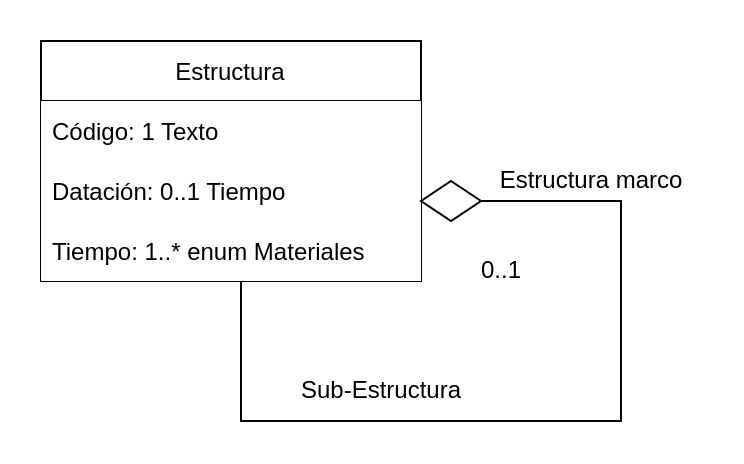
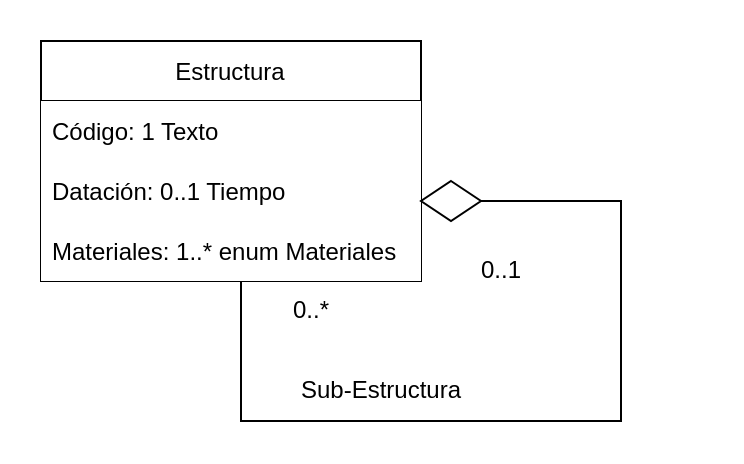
  <mxCell id="0" />
  <mxCell id="1" parent="0" />
  <mxCell id="2" value="" style="rounded=0;whiteSpace=wrap;html=1;fillColor=default;" vertex="1" parent="1"><mxGeometry x="120" y="100" width="190" height="110" as="geometry" /></mxCell>
  <mxCell id="3" value="Estructura" style="swimlane;fontStyle=0;childLayout=stackLayout;horizontal=1;startSize=30;horizontalStack=0;resizeParent=1;resizeParentMax=0;resizeLast=0;collapsible=1;marginBottom=0;" vertex="1" parent="1"><mxGeometry x="20" y="20" width="190" height="120" as="geometry" /></mxCell>
  <mxCell id="4" value="Código: 1 Texto" style="text;align=left;verticalAlign=middle;spacingLeft=4;spacingRight=4;overflow=hidden;points=[[0,0.5],[1,0.5]];portConstraint=eastwest;rotatable=0;fillColor=default;" vertex="1" parent="3"><mxGeometry y="30" width="190" height="30" as="geometry" /></mxCell>
  <mxCell id="5" value="Datación: 0..1 Tiempo" style="text;strokeColor=none;fillColor=default;align=left;verticalAlign=middle;spacingLeft=4;spacingRight=4;overflow=hidden;points=[[0,0.5],[1,0.5]];portConstraint=eastwest;rotatable=0;" vertex="1" parent="3"><mxGeometry y="60" width="190" height="30" as="geometry" /></mxCell>
- <mxCell id="6" value="Tiempo: 1..* enum Materiales" style="text;strokeColor=none;fillColor=default;align=left;verticalAlign=middle;spacingLeft=4;spacingRight=4;overflow=hidden;points=[[0,0.5],[1,0.5]];portConstraint=eastwest;rotatable=0;" vertex="1" parent="3"><mxGeometry y="90" width="190" height="30" as="geometry" /></mxCell>
+ <mxCell id="6" value="Materiales: 1..* enum Materiales" style="text;strokeColor=none;fillColor=default;align=left;verticalAlign=middle;spacingLeft=4;spacingRight=4;overflow=hidden;points=[[0,0.5],[1,0.5]];portConstraint=eastwest;rotatable=0;" vertex="1" parent="3"><mxGeometry y="90" width="190" height="30" as="geometry" /></mxCell>
  <mxCell id="7" value="0..1" style="text;html=1;resizable=0;autosize=1;align=center;verticalAlign=middle;points=[];fillColor=none;strokeColor=none;rounded=0;" vertex="1" parent="1"><mxGeometry x="230" y="125" width="40" height="20" as="geometry" /></mxCell>
+ <mxCell id="8" value="0..*" style="text;html=1;resizable=0;autosize=1;align=center;verticalAlign=middle;points=[];fillColor=none;strokeColor=none;rounded=0;" vertex="1" parent="1"><mxGeometry x="140" y="145" width="30" height="20" as="geometry" /></mxCell>
  <mxCell id="9" value="Sub-Estructura" style="text;html=1;resizable=0;autosize=1;align=center;verticalAlign=middle;points=[];fillColor=none;strokeColor=none;rounded=0;" vertex="1" parent="1"><mxGeometry x="140" y="185" width="100" height="20" as="geometry" /></mxCell>
- <mxCell id="10" value="Estructura marco" style="text;html=1;resizable=0;autosize=1;align=center;verticalAlign=middle;points=[];fillColor=none;strokeColor=none;rounded=0;" vertex="1" parent="1"><mxGeometry x="240" y="80" width="110" height="20" as="geometry" /></mxCell>
  <mxCell id="11" value="" style="rhombus;whiteSpace=wrap;html=1;fillColor=default;" vertex="1" parent="1"><mxGeometry x="210" y="90" width="30" height="20" as="geometry" /></mxCell>
